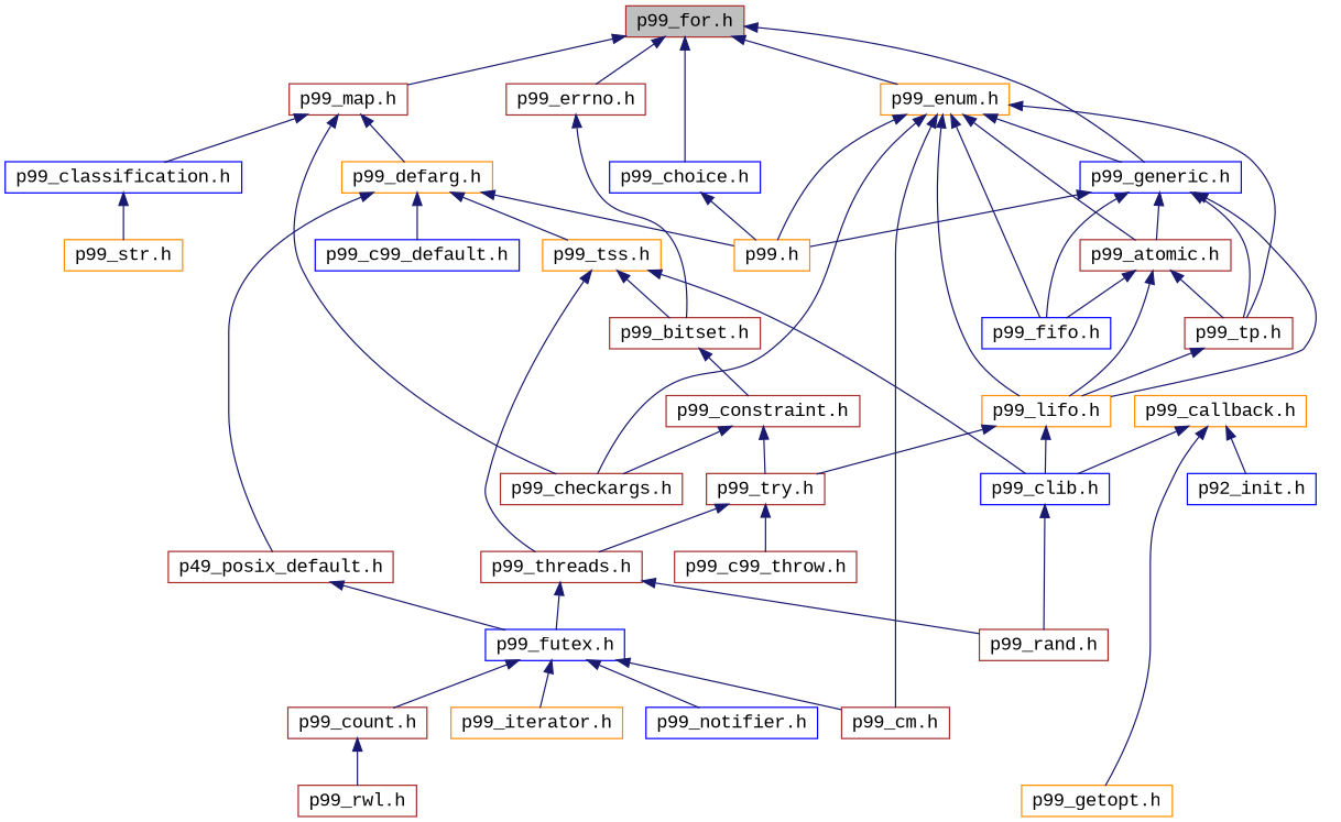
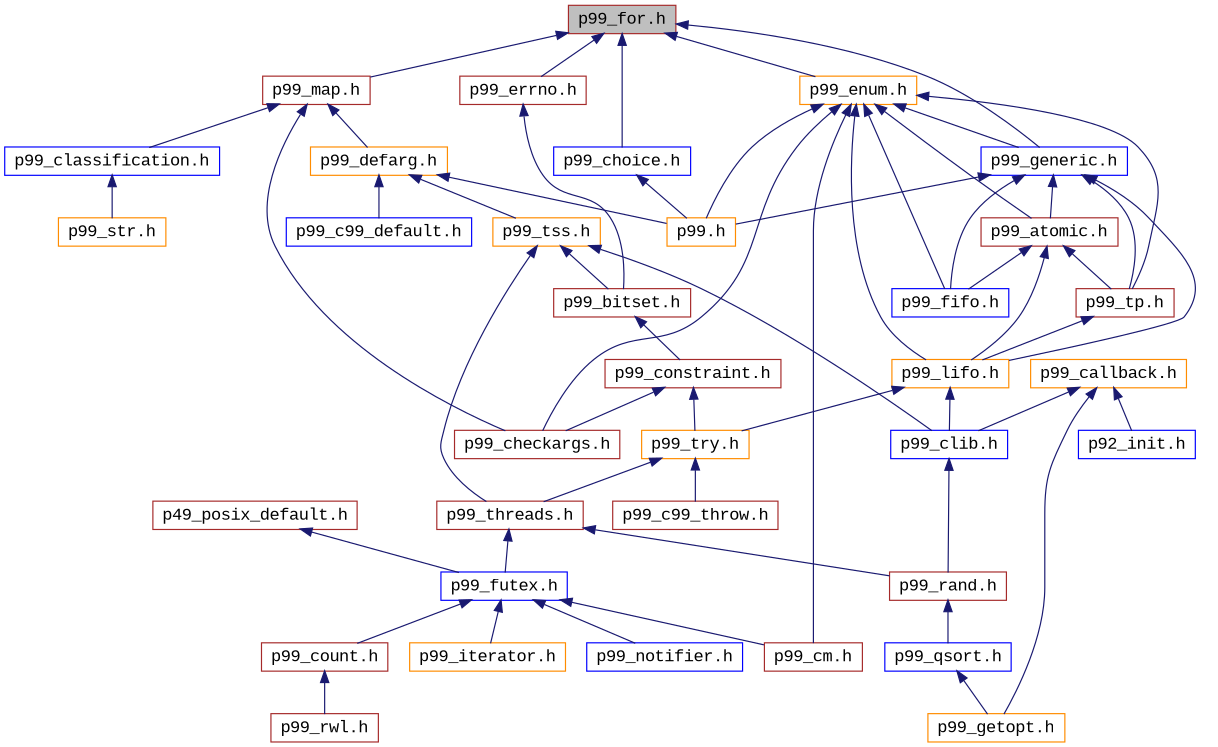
  digraph {
    fontname="Liberation Mono"
    node [color=brown fillcolor=white fontname="Liberation Mono" fontsize=14 shape=record style=filled]
    edge [color=midnightblue dir=back fontname="Liberation Mono" fontsize=14 labelfontname=Helvetica labelfontsize=14 style=solid]
    n1 [fillcolor=grey75 fontcolor=black height=0.2 label="p99_for.h" width=0.4]
    n2 [color=blue height=0.2 label="p99_choice.h" width=0.4]
    n3 [height=0.2 label="p99_map.h" width=0.4]
    n4 [color=darkorange height=0.2 label="p99_enum.h" width=0.4]
    n5 [color=blue height=0.2 label="p99_generic.h" width=0.4]
    n6 [height=0.2 label="p99_errno.h" width=0.4]
    n7 [color=darkorange height=0.2 label="p99.h" width=0.4]
    n8 [color=darkorange height=0.2 label="p99_defarg.h" width=0.4]
    n9 [height=0.2 label="p99_checkargs.h" width=0.4]
    n10 [color=blue height=0.2 label="p99_classification.h" width=0.4]
    n11 [height=0.2 label="p99_cm.h" width=0.4]
    n12 [height=0.2 label="p99_atomic.h" width=0.4]
    n13 [color=darkorange height=0.2 label="p99_lifo.h" width=0.4]
    n14 [height=0.2 label="p99_tp.h" width=0.4]
    n15 [color=blue height=0.2 label="p99_fifo.h" width=0.4]
    n16 [height=0.2 label="p99_bitset.h" width=0.4]
    n17 [color=darkorange height=0.2 label="p99_tss.h" width=0.4]
    n18 [color=blue height=0.2 label="p99_c99_default.h" width=0.4]
    n19 [height=0.2 label="p49_posix_default.h" width=0.4]
    n20 [color=darkorange height=0.2 label="p99_str.h" width=0.4]
    n21 [height=0.2 label="p99_threads.h" width=0.4]
    n22 [color=blue height=0.2 label="p99_clib.h" width=0.4]
    n23 [color=blue height=0.2 label="p99_futex.h" width=0.4]
    n24 [height=0.2 label="p99_constraint.h" width=0.4]
    n25 [height=0.2 label="p99_rand.h" width=0.4]
-   n26 [height=0.2 label="p99_try.h" width=0.4]
+   n26 [color=darkorange height=0.2 label="p99_try.h" width=0.4]
    n27 [height=0.2 label="p99_c99_throw.h" width=0.4]
    n28 [height=0.2 label="p99_count.h" width=0.4]
    n29 [color=darkorange height=0.2 label="p99_iterator.h" width=0.4]
    n30 [color=blue height=0.2 label="p99_notifier.h" width=0.4]
+   n31 [color=blue height=0.2 label="p99_qsort.h" width=0.4]
    n32 [height=0.2 label="p99_rwl.h" width=0.4]
    n33 [color=darkorange height=0.2 label="p99_getopt.h" width=0.4]
    n34 [color=darkorange height=0.2 label="p99_callback.h" width=0.4]
    n35 [color=blue height=0.2 label="p92_init.h" width=0.4]
    n1 -> n2
    n1 -> n3
    n1 -> n4
    n1 -> n5
    n1 -> n6
    n2 -> n7
    n3 -> n8
    n3 -> n9
    n3 -> n10
    n4 -> n5
    n4 -> n7
    n4 -> n9
    n4 -> n11
    n4 -> n12
    n4 -> n13
    n4 -> n14
    n4 -> n15
    n5 -> n7
    n5 -> n12
    n5 -> n13
    n5 -> n14
    n5 -> n15
    n6 -> n16
    n8 -> n7
    n8 -> n17
    n8 -> n18
-   n8 -> n19
    n10 -> n20
    n12 -> n13
    n12 -> n14
    n12 -> n15
    n13 -> n22
    n13 -> n26
    n14 -> n13
    n16 -> n24
    n17 -> n16
    n17 -> n21
    n17 -> n22
    n19 -> n23
    n21 -> n23
    n21 -> n25
    n22 -> n25
    n23 -> n11
    n23 -> n28
    n23 -> n29
    n23 -> n30
    n24 -> n9
    n24 -> n26
+   n25 -> n31
    n26 -> n21
    n26 -> n27
    n28 -> n32
+   n31 -> n33
    n34 -> n22
    n34 -> n33
    n34 -> n35
  }
